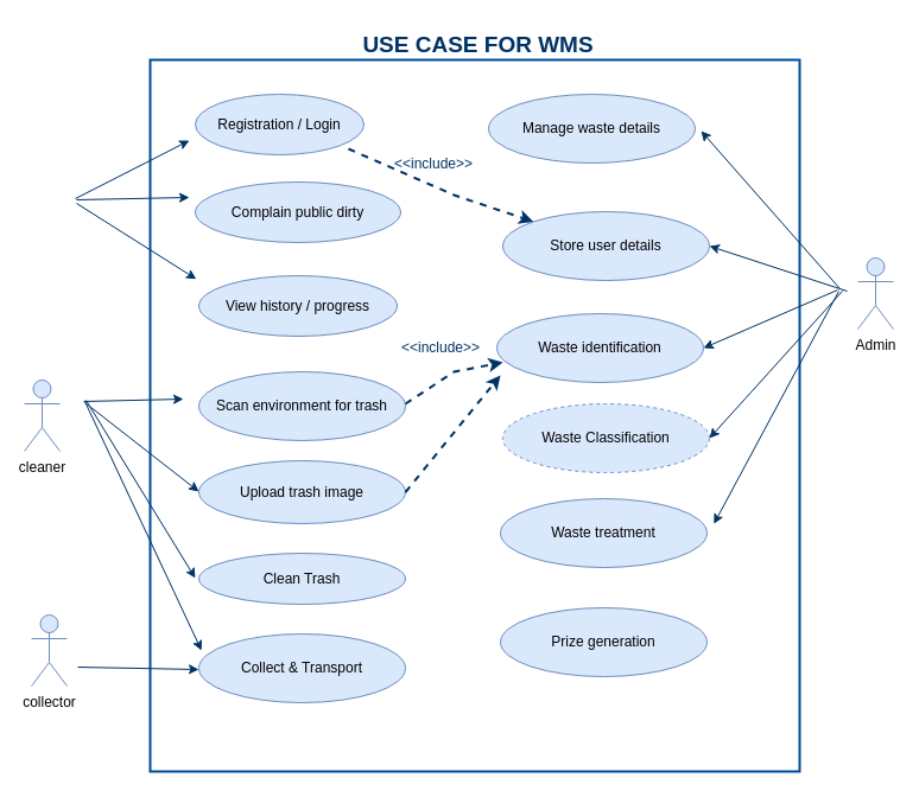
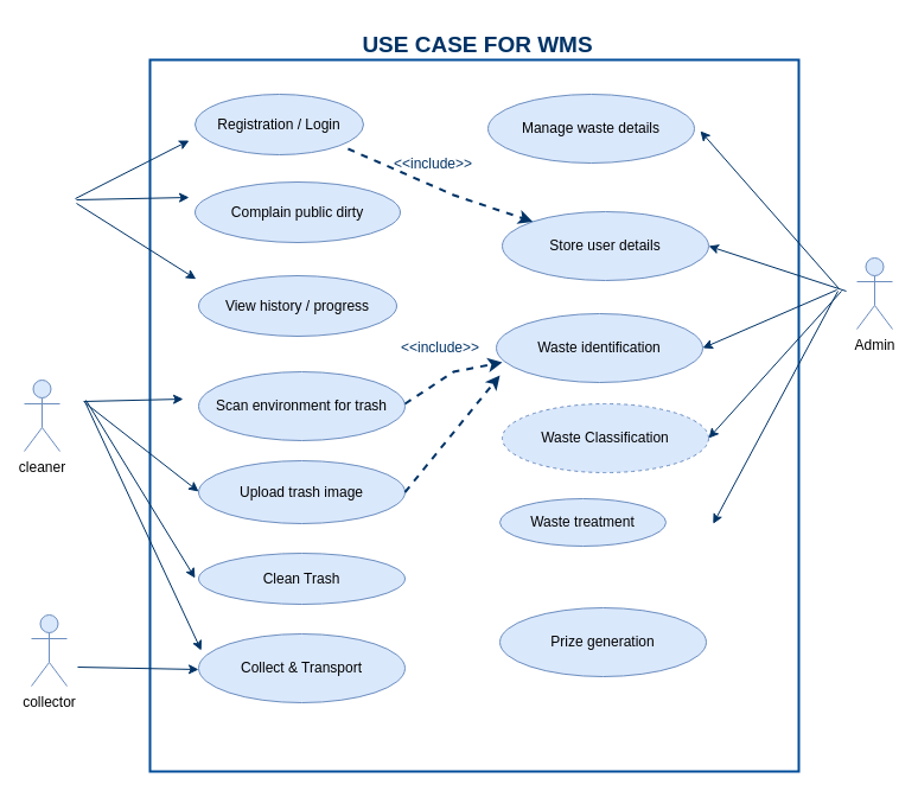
  <mxCell id="0" />
  <mxCell id="1" parent="0" />
  <mxCell id="2" value="" style="rounded=0;whiteSpace=wrap;html=1;strokeWidth=2;strokeColor=#004C99;" vertex="1" parent="1"><mxGeometry x="126" y="50" width="547" height="600" as="geometry" /></mxCell>
  <mxCell id="3" value="cleaner" style="shape=umlActor;verticalLabelPosition=bottom;verticalAlign=top;html=1;outlineConnect=0;fillColor=#dae8fc;strokeColor=#6c8ebf;" vertex="1" parent="1"><mxGeometry x="20" y="320" width="30" height="60" as="geometry" /></mxCell>
  <mxCell id="4" value="collector" style="shape=umlActor;verticalLabelPosition=bottom;verticalAlign=top;html=1;outlineConnect=0;fillColor=#dae8fc;strokeColor=#6c8ebf;" vertex="1" parent="1"><mxGeometry x="26" y="518" width="30" height="60" as="geometry" /></mxCell>
  <mxCell id="5" value="Admin" style="shape=umlActor;verticalLabelPosition=bottom;verticalAlign=top;html=1;outlineConnect=0;fillColor=#dae8fc;strokeColor=#6c8ebf;" vertex="1" parent="1"><mxGeometry x="722" y="217" width="30" height="60" as="geometry" /></mxCell>
  <mxCell id="6" value="Registration / Login" style="ellipse;whiteSpace=wrap;html=1;fillColor=#dae8fc;strokeColor=#6c8ebf;" vertex="1" parent="1"><mxGeometry x="164" y="79" width="142" height="51" as="geometry" /></mxCell>
  <mxCell id="7" value="&lt;font style=&quot;font-size: 19px;&quot; color=&quot;#003366&quot;&gt;&lt;b&gt;USE CASE FOR WMS&lt;br&gt;&lt;/b&gt;&lt;/font&gt;" style="text;html=1;align=center;verticalAlign=middle;resizable=0;points=[];autosize=1;strokeColor=none;fillColor=none;" vertex="1" parent="1"><mxGeometry x="296" y="20" width="211" height="35" as="geometry" /></mxCell>
  <mxCell id="8" value="Complain public dirty" style="ellipse;whiteSpace=wrap;html=1;fillColor=#dae8fc;strokeColor=#6c8ebf;" vertex="1" parent="1"><mxGeometry x="164" y="153" width="173" height="51" as="geometry" /></mxCell>
  <mxCell id="9" value="View history / progress" style="ellipse;whiteSpace=wrap;html=1;fillColor=#dae8fc;strokeColor=#6c8ebf;" vertex="1" parent="1"><mxGeometry x="167" y="232" width="167" height="51" as="geometry" /></mxCell>
  <mxCell id="10" value="Scan environment for trash" style="ellipse;whiteSpace=wrap;html=1;fillColor=#dae8fc;strokeColor=#6c8ebf;" vertex="1" parent="1"><mxGeometry x="167" y="313" width="174" height="58" as="geometry" /></mxCell>
  <mxCell id="11" value="Upload trash image" style="ellipse;whiteSpace=wrap;html=1;fillColor=#dae8fc;strokeColor=#6c8ebf;" vertex="1" parent="1"><mxGeometry x="167" y="388" width="174" height="53" as="geometry" /></mxCell>
  <mxCell id="12" value="Clean Trash" style="ellipse;whiteSpace=wrap;html=1;fillColor=#dae8fc;strokeColor=#6c8ebf;" vertex="1" parent="1"><mxGeometry x="167" y="466" width="174" height="43" as="geometry" /></mxCell>
  <mxCell id="13" value="Collect &amp;amp; Transport" style="ellipse;whiteSpace=wrap;html=1;fillColor=#dae8fc;strokeColor=#6c8ebf;" vertex="1" parent="1"><mxGeometry x="167" y="534" width="174" height="58" as="geometry" /></mxCell>
  <mxCell id="14" value="Manage waste details" style="ellipse;whiteSpace=wrap;html=1;fillColor=#dae8fc;strokeColor=#6c8ebf;" vertex="1" parent="1"><mxGeometry x="411" y="79" width="174" height="58" as="geometry" /></mxCell>
  <mxCell id="15" value="Store user details" style="ellipse;whiteSpace=wrap;html=1;fillColor=#dae8fc;strokeColor=#6c8ebf;" vertex="1" parent="1"><mxGeometry x="423" y="178" width="174" height="58" as="geometry" /></mxCell>
  <mxCell id="16" value="Waste identification" style="ellipse;whiteSpace=wrap;html=1;fillColor=#dae8fc;strokeColor=#6c8ebf;" vertex="1" parent="1"><mxGeometry x="418" y="264" width="174" height="58" as="geometry" /></mxCell>
  <mxCell id="17" value="Waste Classification" style="ellipse;whiteSpace=wrap;html=1;fillColor=#dae8fc;strokeColor=#6c8ebf;dashed=1;" vertex="1" parent="1"><mxGeometry x="423" y="340" width="174" height="58" as="geometry" /></mxCell>
- <mxCell id="18" value="Waste treatment" style="ellipse;whiteSpace=wrap;html=1;fillColor=#dae8fc;strokeColor=#6c8ebf;" vertex="1" parent="1"><mxGeometry x="421" y="420" width="174" height="58" as="geometry" /></mxCell>
+ <mxCell id="18" value="Waste treatment" style="ellipse;whiteSpace=wrap;html=1;fillColor=#dae8fc;strokeColor=#6c8ebf;" vertex="1" parent="1"><mxGeometry x="421" y="420" width="140" height="40" as="geometry" /></mxCell>
  <mxCell id="19" value="Prize generation" style="ellipse;whiteSpace=wrap;html=1;fillColor=#dae8fc;strokeColor=#6c8ebf;" vertex="1" parent="1"><mxGeometry x="421" y="512" width="174" height="58" as="geometry" /></mxCell>
  <mxCell id="20" value="" style="endArrow=classic;html=1;rounded=0;fontSize=19;fontColor=#003366;strokeColor=#003366;" edge="1" parent="1"><mxGeometry width="50" height="50" relative="1" as="geometry"><mxPoint x="63" y="167" as="sourcePoint" /><mxPoint x="159" y="118" as="targetPoint" /></mxGeometry></mxCell>
  <mxCell id="21" value="" style="endArrow=classic;html=1;rounded=0;fontSize=19;fontColor=#003366;strokeColor=#003366;" edge="1" parent="1"><mxGeometry width="50" height="50" relative="1" as="geometry"><mxPoint x="64" y="168" as="sourcePoint" /><mxPoint x="159" y="166" as="targetPoint" /></mxGeometry></mxCell>
  <mxCell id="22" value="" style="endArrow=classic;html=1;rounded=0;fontSize=19;fontColor=#003366;strokeColor=#003366;entryX=0.071;entryY=0.308;entryDx=0;entryDy=0;entryPerimeter=0;" edge="1" parent="1" target="2"><mxGeometry width="50" height="50" relative="1" as="geometry"><mxPoint x="64" y="171" as="sourcePoint" /><mxPoint x="179" y="138" as="targetPoint" /></mxGeometry></mxCell>
  <mxCell id="23" value="" style="endArrow=classic;html=1;rounded=0;fontSize=19;fontColor=#003366;strokeColor=#003366;" edge="1" parent="1"><mxGeometry width="50" height="50" relative="1" as="geometry"><mxPoint x="70" y="338" as="sourcePoint" /><mxPoint x="154" y="336" as="targetPoint" /></mxGeometry></mxCell>
  <mxCell id="24" value="" style="endArrow=classic;html=1;rounded=0;fontSize=19;fontColor=#003366;strokeColor=#003366;" edge="1" parent="1"><mxGeometry width="50" height="50" relative="1" as="geometry"><mxPoint x="71" y="339" as="sourcePoint" /><mxPoint x="167" y="414" as="targetPoint" /></mxGeometry></mxCell>
  <mxCell id="25" value="" style="endArrow=classic;html=1;rounded=0;fontSize=19;fontColor=#003366;strokeColor=#003366;" edge="1" parent="1"><mxGeometry width="50" height="50" relative="1" as="geometry"><mxPoint x="72" y="337" as="sourcePoint" /><mxPoint x="164" y="487" as="targetPoint" /></mxGeometry></mxCell>
  <mxCell id="26" value="" style="endArrow=classic;html=1;rounded=0;fontSize=19;fontColor=#003366;strokeColor=#003366;" edge="1" parent="1"><mxGeometry width="50" height="50" relative="1" as="geometry"><mxPoint x="65" y="562" as="sourcePoint" /><mxPoint x="167" y="564" as="targetPoint" /></mxGeometry></mxCell>
  <mxCell id="27" value="" style="endArrow=classic;html=1;rounded=0;fontSize=19;fontColor=#003366;strokeColor=#003366;entryX=0.079;entryY=0.83;entryDx=0;entryDy=0;entryPerimeter=0;" edge="1" parent="1" target="2"><mxGeometry width="50" height="50" relative="1" as="geometry"><mxPoint x="71" y="338" as="sourcePoint" /><mxPoint x="167" y="291" as="targetPoint" /></mxGeometry></mxCell>
  <mxCell id="28" value="" style="endArrow=classic;html=1;rounded=0;strokeColor=#003366;fontSize=19;fontColor=#003366;" edge="1" parent="1"><mxGeometry width="50" height="50" relative="1" as="geometry"><mxPoint x="707" y="243" as="sourcePoint" /><mxPoint x="590" y="110" as="targetPoint" /></mxGeometry></mxCell>
  <mxCell id="29" value="" style="endArrow=classic;html=1;rounded=0;strokeColor=#003366;fontSize=19;fontColor=#003366;entryX=1;entryY=0.5;entryDx=0;entryDy=0;" edge="1" parent="1" target="15"><mxGeometry width="50" height="50" relative="1" as="geometry"><mxPoint x="713" y="245" as="sourcePoint" /><mxPoint x="600" y="120" as="targetPoint" /></mxGeometry></mxCell>
  <mxCell id="30" value="" style="endArrow=classic;html=1;rounded=0;strokeColor=#003366;fontSize=19;fontColor=#003366;entryX=1;entryY=0.5;entryDx=0;entryDy=0;" edge="1" parent="1" target="16"><mxGeometry width="50" height="50" relative="1" as="geometry"><mxPoint x="705" y="244" as="sourcePoint" /><mxPoint x="610" y="130" as="targetPoint" /></mxGeometry></mxCell>
  <mxCell id="31" value="" style="endArrow=classic;html=1;rounded=0;strokeColor=#003366;fontSize=19;fontColor=#003366;entryX=1;entryY=0.5;entryDx=0;entryDy=0;" edge="1" parent="1" target="17"><mxGeometry width="50" height="50" relative="1" as="geometry"><mxPoint x="709" y="245" as="sourcePoint" /><mxPoint x="620" y="140" as="targetPoint" /></mxGeometry></mxCell>
  <mxCell id="32" value="" style="endArrow=classic;html=1;rounded=0;strokeColor=#003366;fontSize=19;fontColor=#003366;entryX=0.868;entryY=0.652;entryDx=0;entryDy=0;entryPerimeter=0;" edge="1" parent="1" target="2"><mxGeometry width="50" height="50" relative="1" as="geometry"><mxPoint x="706" y="245" as="sourcePoint" /><mxPoint x="630" y="150" as="targetPoint" /></mxGeometry></mxCell>
  <mxCell id="33" value="" style="endArrow=classic;html=1;rounded=0;dashed=1;strokeColor=#003366;strokeWidth=2;fontSize=19;fontColor=#003366;exitX=0.908;exitY=0.902;exitDx=0;exitDy=0;exitPerimeter=0;" edge="1" parent="1" source="6" target="15"><mxGeometry width="50" height="50" relative="1" as="geometry"><mxPoint x="371" y="366" as="sourcePoint" /><mxPoint x="421" y="316" as="targetPoint" /><Array as="points"><mxPoint x="382" y="164" /></Array></mxGeometry></mxCell>
  <mxCell id="34" value="&lt;font style=&quot;font-size: 12px;&quot;&gt;&amp;lt;&amp;lt;include&amp;gt;&amp;gt;&lt;/font&gt;" style="text;html=1;strokeColor=none;fillColor=none;align=center;verticalAlign=middle;whiteSpace=wrap;rounded=0;strokeWidth=2;fontSize=19;fontColor=#003366;" vertex="1" parent="1"><mxGeometry x="334" y="115" width="62" height="42" as="geometry" /></mxCell>
  <mxCell id="35" value="" style="endArrow=classic;html=1;rounded=0;dashed=1;strokeColor=#003366;strokeWidth=2;fontSize=19;fontColor=#003366;exitX=0.908;exitY=0.902;exitDx=0;exitDy=0;exitPerimeter=0;entryX=0.029;entryY=0.707;entryDx=0;entryDy=0;entryPerimeter=0;" edge="1" parent="1" target="16"><mxGeometry width="50" height="50" relative="1" as="geometry"><mxPoint x="340.996" y="340.002" as="sourcePoint" /><mxPoint x="496.782" y="401.414" as="targetPoint" /><Array as="points"><mxPoint x="382" y="313" /></Array></mxGeometry></mxCell>
  <mxCell id="36" value="&lt;font style=&quot;font-size: 12px;&quot;&gt;&amp;lt;&amp;lt;include&amp;gt;&amp;gt;&lt;/font&gt;" style="text;html=1;strokeColor=none;fillColor=none;align=center;verticalAlign=middle;whiteSpace=wrap;rounded=0;strokeWidth=2;fontSize=12;fontColor=#003366;" vertex="1" parent="1"><mxGeometry x="341" y="278" width="60" height="30" as="geometry" /></mxCell>
  <mxCell id="37" value="" style="endArrow=classic;html=1;rounded=0;dashed=1;strokeColor=#003366;strokeWidth=2;fontSize=12;fontColor=#003366;exitX=1;exitY=0.5;exitDx=0;exitDy=0;" edge="1" parent="1" source="11"><mxGeometry width="50" height="50" relative="1" as="geometry"><mxPoint x="371" y="366" as="sourcePoint" /><mxPoint x="421" y="316" as="targetPoint" /></mxGeometry></mxCell>
